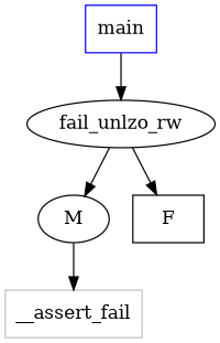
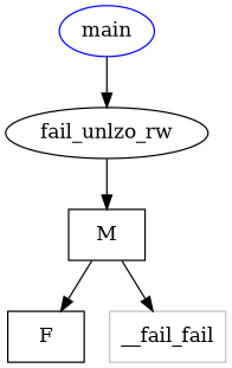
  digraph {
    rankdir=TB
    node [shape=box]
-   main [color=blue]
+   main [color=blue shape=ellipse]
    n2 [label=fail_unlzo_rw shape=""]
-   M [shape=""]
+   M
    F
-   __assert_fail [color=grey]
+   __assert_fail [color=grey label=__fail_fail]
    main -> n2
    n2 -> M
-   n2 -> F
+   M -> F
    M -> __assert_fail
  }
